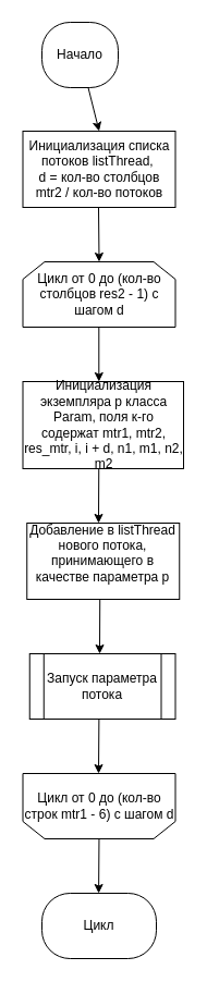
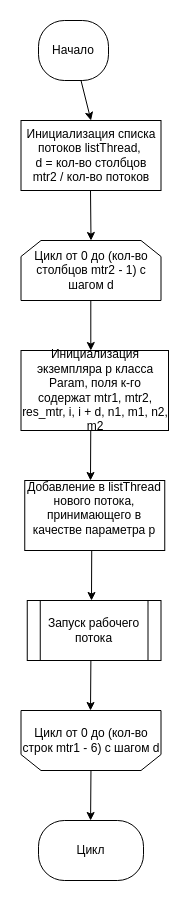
  <mxCell id="0" />
  <mxCell id="1" parent="0" />
  <mxCell id="2" value="" style="endArrow=classic;html=1;entryX=0.5;entryY=0;entryDx=0;entryDy=0;" parent="1" target="3" edge="1" source="8"><mxGeometry width="50" height="50" relative="1" as="geometry"><mxPoint x="90" y="90" as="sourcePoint" /><mxPoint x="90" y="120" as="targetPoint" /></mxGeometry></mxCell>
  <mxCell id="3" value="Инициализация списка потоков listThread,&amp;nbsp;&lt;br&gt;d = кол-во столбцов mtr2 / кол-во потоков" style="rounded=0;whiteSpace=wrap;html=1;" parent="1" vertex="1"><mxGeometry x="20.5" y="120" width="140" height="70" as="geometry" /></mxCell>
  <mxCell id="4" value="" style="endArrow=classic;html=1;entryX=0.5;entryY=0;entryDx=0;entryDy=0;" parent="1" edge="1" target="6"><mxGeometry width="50" height="50" relative="1" as="geometry"><mxPoint x="90" y="190" as="sourcePoint" /><mxPoint x="90" y="240" as="targetPoint" /></mxGeometry></mxCell>
  <mxCell id="5" value="" style="endArrow=classic;html=1;" parent="1" edge="1"><mxGeometry width="50" height="50" relative="1" as="geometry"><mxPoint x="90.3" y="300" as="sourcePoint" /><mxPoint x="90.3" y="350" as="targetPoint" /></mxGeometry></mxCell>
- <mxCell id="6" value="&lt;span&gt;Цикл от 0 до (&lt;/span&gt;кол-во столбцов res2&lt;span&gt;&amp;nbsp;- 1) с шагом d&lt;/span&gt;" style="shape=loopLimit;whiteSpace=wrap;html=1;" parent="1" vertex="1"><mxGeometry x="20.5" y="240" width="140" height="60" as="geometry" /></mxCell>
+ <mxCell id="6" value="&lt;span&gt;Цикл от 0 до (&lt;/span&gt;кол-во столбцов mtr2&lt;span&gt;&amp;nbsp;- 1) с шагом d&lt;/span&gt;" style="shape=loopLimit;whiteSpace=wrap;html=1;" parent="1" vertex="1"><mxGeometry x="20.5" y="240" width="140" height="60" as="geometry" /></mxCell>
  <mxCell id="7" value="Цикл от 0 до (кол-во строк mtr1 - 6) с шагом d" style="shape=loopLimit;whiteSpace=wrap;html=1;direction=west;" parent="1" vertex="1"><mxGeometry x="20.5" y="710" width="140" height="60" as="geometry" /></mxCell>
  <mxCell id="8" value="Начало" style="rounded=1;whiteSpace=wrap;html=1;arcSize=43;" parent="1" vertex="1"><mxGeometry x="38" y="20" width="70" height="60" as="geometry" /></mxCell>
  <mxCell id="9" value="Цикл" style="rounded=1;whiteSpace=wrap;html=1;arcSize=43;" parent="1" vertex="1"><mxGeometry x="38" y="820" width="105" height="60" as="geometry" /></mxCell>
  <mxCell id="10" value="" style="endArrow=classic;html=1;" edge="1" parent="1"><mxGeometry width="50" height="50" relative="1" as="geometry"><mxPoint x="90.3" y="420" as="sourcePoint" /><mxPoint x="90" y="480" as="targetPoint" /></mxGeometry></mxCell>
- <mxCell id="11" value="Запуск параметра потока" style="shape=process;whiteSpace=wrap;html=1;backgroundOutline=1;" vertex="1" parent="1"><mxGeometry x="26.75" y="600" width="133.75" height="60" as="geometry" /></mxCell>
+ <mxCell id="11" value="Запуск рабочего потока" style="shape=process;whiteSpace=wrap;html=1;backgroundOutline=1;" vertex="1" parent="1"><mxGeometry x="26.75" y="600" width="133.75" height="60" as="geometry" /></mxCell>
  <mxCell id="12" value="Инициализация экземпляра p класса Param, поля к-го содержат mtr1, mtr2, res_mtr,&amp;nbsp;i, i + d, n1, m1, n2, m2" style="rounded=0;whiteSpace=wrap;html=1;" vertex="1" parent="1"><mxGeometry x="20.5" y="350" width="147.5" height="80" as="geometry" /></mxCell>
  <mxCell id="13" value="Добавление в&amp;nbsp;listThread нового потока, принимающего в качестве параметра p&lt;br&gt;&amp;nbsp;" style="rounded=0;whiteSpace=wrap;html=1;" vertex="1" parent="1"><mxGeometry x="24.25" y="480" width="140" height="70" as="geometry" /></mxCell>
  <mxCell id="14" value="" style="endArrow=classic;html=1;" edge="1" parent="1"><mxGeometry width="50" height="50" relative="1" as="geometry"><mxPoint x="91.22" y="550" as="sourcePoint" /><mxPoint x="91" y="600" as="targetPoint" /></mxGeometry></mxCell>
  <mxCell id="15" value="" style="endArrow=classic;html=1;" edge="1" parent="1"><mxGeometry width="50" height="50" relative="1" as="geometry"><mxPoint x="90.38" y="660" as="sourcePoint" /><mxPoint x="90" y="710" as="targetPoint" /></mxGeometry></mxCell>
  <mxCell id="16" value="" style="endArrow=classic;html=1;" edge="1" parent="1"><mxGeometry width="50" height="50" relative="1" as="geometry"><mxPoint x="90.46" y="770" as="sourcePoint" /><mxPoint x="90.08" y="820" as="targetPoint" /></mxGeometry></mxCell>
